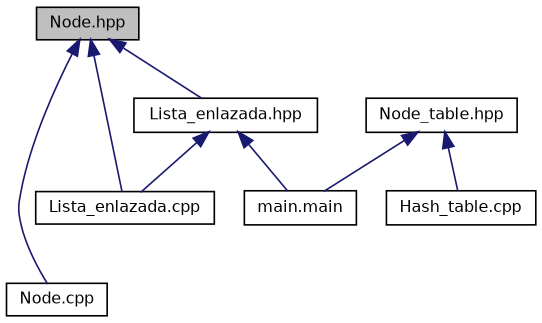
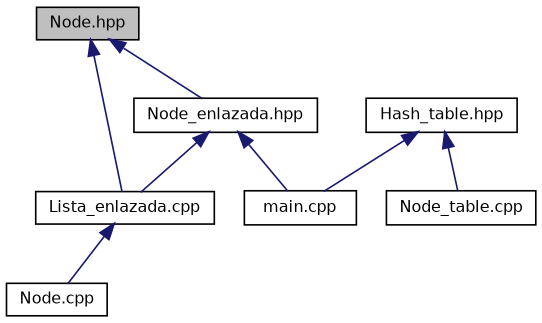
  digraph {
    node [color=black fillcolor=white fontname=Helvetica fontsize=10 shape=record style=filled]
    edge [color=midnightblue dir=back fontname=Helvetica fontsize=10 labelfontname=Helvetica labelfontsize=10 style=solid]
    n1 [fillcolor=grey75 fontcolor=black height=0.2 label="Node.hpp" width=0.4]
    n2 [height=0.2 label="Lista_enlazada.cpp" width=0.4]
-   n3 [height=0.2 label="Lista_enlazada.hpp" width=0.4]
+   n3 [height=0.2 label="Node_enlazada.hpp" width=0.4]
    n4 [height=0.2 label="Node.cpp" width=0.4]
-   n5 [height=0.2 label="Node_table.hpp" width=0.4]
-   n6 [height=0.2 label="main.main" width=0.4]
-   n7 [height=0.2 label="Hash_table.cpp" width=0.4]
+   n5 [height=0.2 label="Hash_table.hpp" width=0.4]
+   n6 [height=0.2 label="main.cpp" width=0.4]
+   n7 [height=0.2 label="Node_table.cpp" width=0.4]
    n1 -> n2
    n1 -> n3
-   n1 -> n4
+   n2 -> n4
    n3 -> n2
    n3 -> n6
    n5 -> n6
    n5 -> n7
  }
